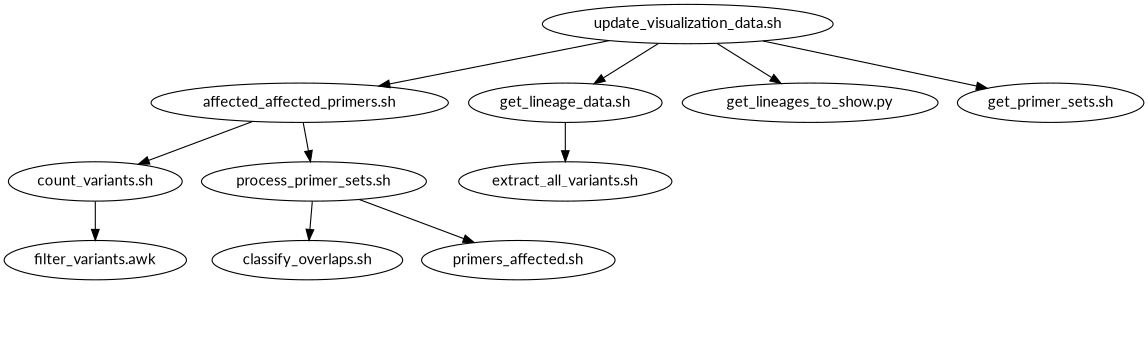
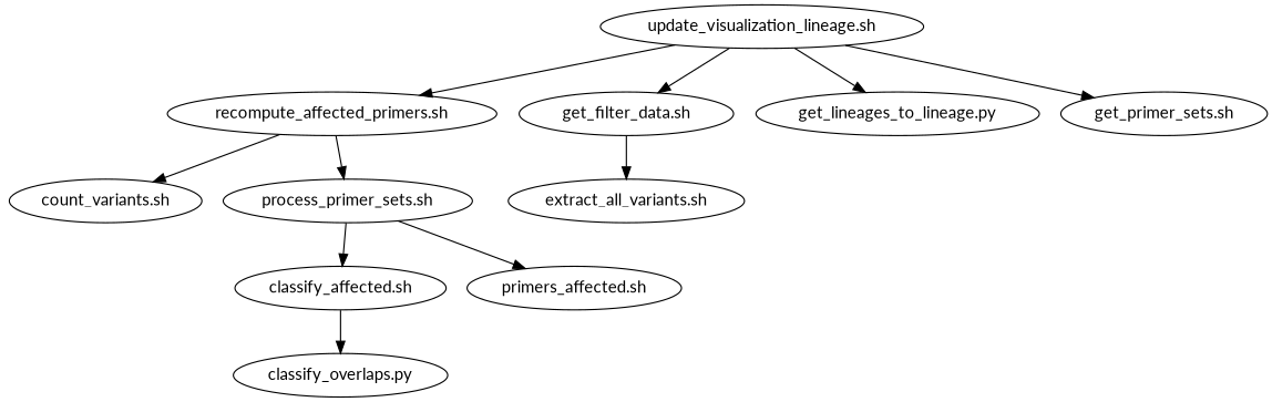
  digraph {
    fontname=Lato
    node [fontname=Lato]
    edge [fontname=Lato]
-   n1 [label="update_visualization_data.sh"]
-   n2 [label="affected_affected_primers.sh"]
-   n3 [label="get_lineage_data.sh"]
-   n4 [label="get_lineages_to_show.py"]
+   n1 [label="update_visualization_lineage.sh"]
+   n2 [label="recompute_affected_primers.sh"]
+   n3 [label="get_filter_data.sh"]
+   n4 [label="get_lineages_to_lineage.py"]
    n5 [label="get_primer_sets.sh"]
    n6 [label="count_variants.sh"]
    n7 [label="process_primer_sets.sh"]
    n8 [label="extract_all_variants.sh"]
-   n9 [label="filter_variants.awk"]
-   n10 [label="classify_overlaps.sh"]
+   n10 [label="classify_affected.sh"]
    n11 [label="primers_affected.sh"]
+   n12 [label="classify_overlaps.py"]
    n1 -> n2
    n1 -> n3
    n1 -> n4
    n1 -> n5
    n2 -> n6
    n2 -> n7
    n3 -> n8
-   n6 -> n9
    n7 -> n10
    n7 -> n11
+   n10 -> n12
  }
